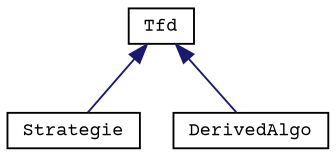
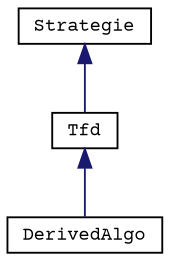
  digraph {
    fontname="Courier Prime"
    rankdir=TB
    node [color=black fillcolor=white fontname="Courier Prime" fontsize=10 shape=record style=filled]
    edge [color=midnightblue dir=back fontname="Courier Prime" fontsize=10 labelfontname=Helvetica labelfontsize=10 style=solid]
    n1 [height=0.2 label=Strategie width=0.4]
    n2 [height=0.2 label=Tfd width=0.4]
    n3 [height=0.2 label=DerivedAlgo width=0.4]
-   n2 -> n1
+   n1 -> n2
    n2 -> n3
  }
